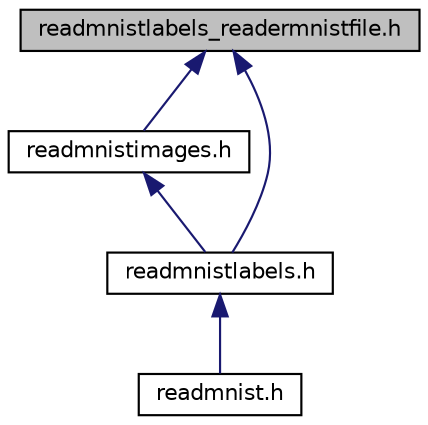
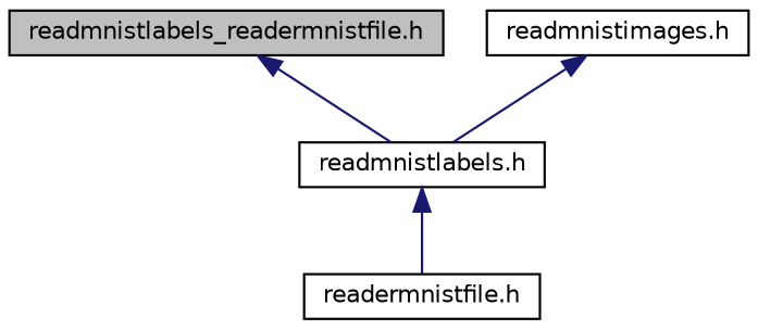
  digraph {
    node [color=black fillcolor=white fontname=Helvetica fontsize=10 shape=record style=filled]
    edge [color=midnightblue dir=back fontname=Helvetica fontsize=10 labelfontname=Helvetica labelfontsize=10 style=solid]
    n1 [fillcolor=grey75 fontcolor=black height=0.2 label="readmnistlabels_readermnistfile.h" width=0.4]
    n2 [height=0.2 label="readmnistimages.h" width=0.4]
    n3 [height=0.2 label="readmnistlabels.h" width=0.4]
-   n4 [height=0.2 label="readmnist.h" width=0.4]
-   n1 -> n2
+   n4 [height=0.2 label="readermnistfile.h" width=0.4]
    n1 -> n3
    n2 -> n3
    n3 -> n4
  }
